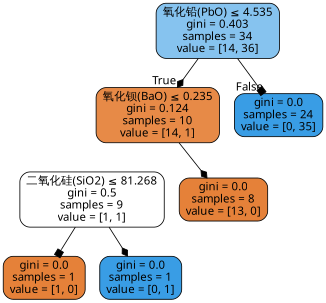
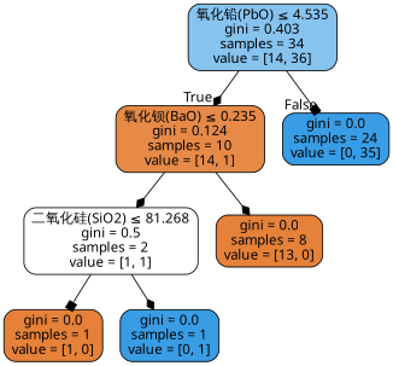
  digraph {
    node [color=black fillcolor="#399de5" fontname=DengXian shape=box style="filled, rounded"]
    edge [arrowhead=diamond fontname=DengXian]
    n1 [fillcolor="#86c3ef" label=<氧化铅(PbO) &le; 4.535<br/>gini = 0.403<br/>samples = 34<br/>value = [14, 36]>]
    n2 [fillcolor="#e78a47" label=<氧化钡(BaO) &le; 0.235<br/>gini = 0.124<br/>samples = 10<br/>value = [14, 1]>]
    n3 [label=<gini = 0.0<br/>samples = 24<br/>value = [0, 35]>]
-   n4 [fillcolor="#ffffff" label=<二氧化硅(SiO2) &le; 81.268<br/>gini = 0.5<br/>samples = 9<br/>value = [1, 1]>]
+   n4 [fillcolor="#ffffff" label=<二氧化硅(SiO2) &le; 81.268<br/>gini = 0.5<br/>samples = 2<br/>value = [1, 1]>]
    n5 [fillcolor="#e58139" label=<gini = 0.0<br/>samples = 8<br/>value = [13, 0]>]
    n6 [fillcolor="#e58139" label=<gini = 0.0<br/>samples = 1<br/>value = [1, 0]>]
    n7 [label=<gini = 0.0<br/>samples = 1<br/>value = [0, 1]>]
    n1 -> n2 [headlabel=True labelangle=45 labeldistance=2.5]
    n1 -> n3 [arrowhead=box headlabel=False labelangle=-45 labeldistance=2.5]
+   n2 -> n4
    n2 -> n5
    n4 -> n6 [arrowhead=box]
    n4 -> n7
  }
